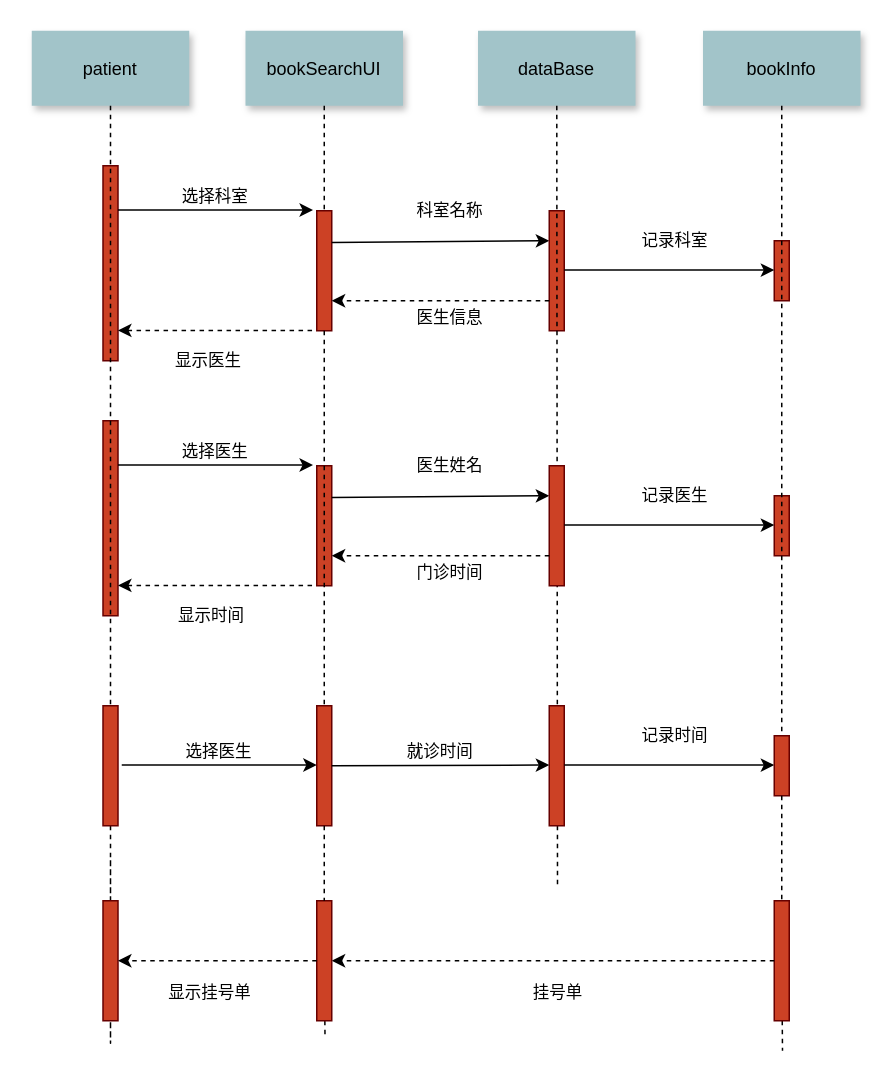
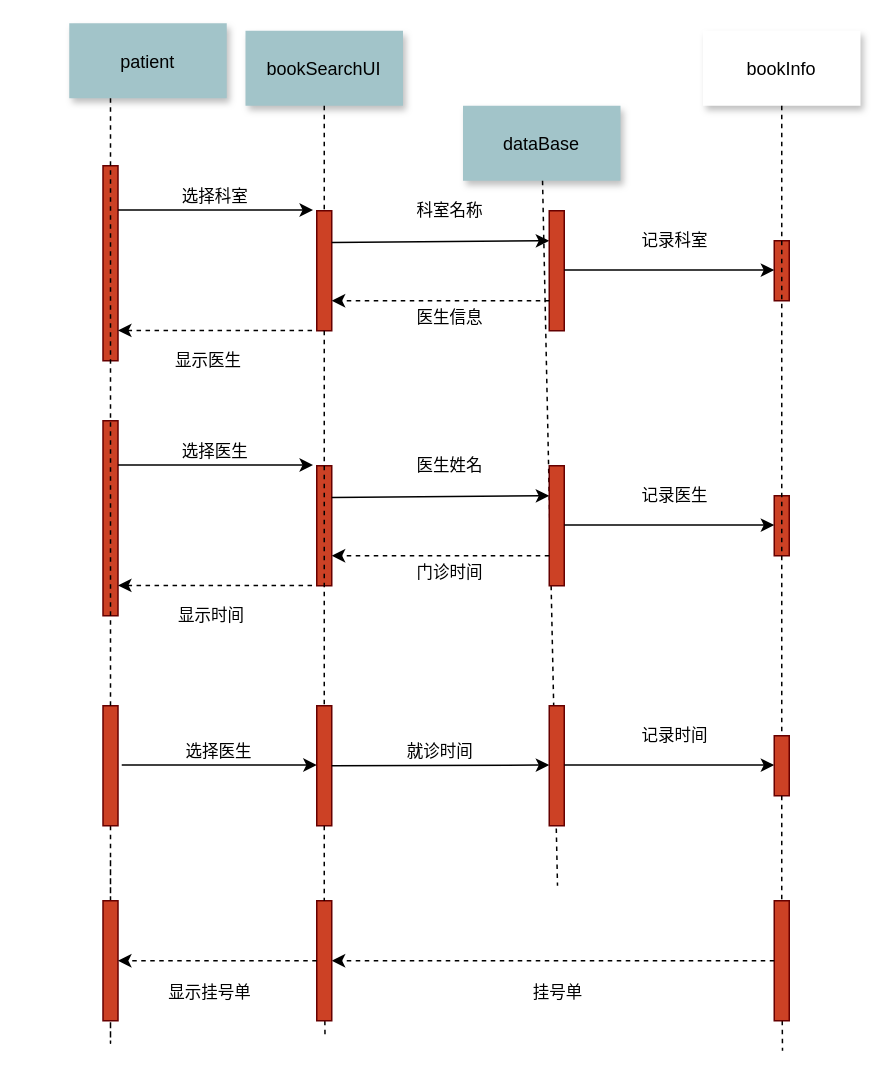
  <mxCell id="0" />
  <mxCell id="1" parent="0" />
  <mxCell id="2" value="" style="fillColor=#CC4125;strokeColor=#660000" parent="1" vertex="1"><mxGeometry x="68" y="110" width="10" height="130" as="geometry" /></mxCell>
- <mxCell id="3" value="patient" style="shadow=1;fillColor=#A2C4C9;strokeColor=none" parent="1" vertex="1"><mxGeometry x="20.5" y="20" width="105" height="50" as="geometry" /></mxCell>
+ <mxCell id="3" value="patient" style="shadow=1;fillColor=#A2C4C9;strokeColor=none" parent="1" vertex="1"><mxGeometry x="45.5" y="15" width="105" height="50" as="geometry" /></mxCell>
  <mxCell id="4" value="" style="fillColor=#CC4125;strokeColor=#660000" parent="1" vertex="1"><mxGeometry x="210.5" y="140" width="10" height="80" as="geometry" /></mxCell>
  <mxCell id="5" value="bookSearchUI" style="shadow=1;fillColor=#A2C4C9;strokeColor=none" parent="1" vertex="1"><mxGeometry x="163" y="20" width="105" height="50" as="geometry" /></mxCell>
  <mxCell id="6" value="" style="edgeStyle=none;endArrow=none;dashed=1" parent="1" source="5" target="4" edge="1"><mxGeometry x="272.335" y="165" width="100" height="100" as="geometry"><mxPoint x="215.259" y="70" as="sourcePoint" /><mxPoint x="215.576" y="125" as="targetPoint" /></mxGeometry></mxCell>
  <mxCell id="7" value="选择科室" style="edgeStyle=none;verticalLabelPosition=top;verticalAlign=bottom" parent="1" edge="1"><mxGeometry x="220" y="92" width="100" height="100" as="geometry"><mxPoint x="78" y="139.5" as="sourcePoint" /><mxPoint x="208" y="139.5" as="targetPoint" /></mxGeometry></mxCell>
  <mxCell id="8" value="" style="edgeStyle=none;verticalLabelPosition=top;verticalAlign=bottom;endArrow=none;startArrow=classic;dashed=1" parent="1" edge="1"><mxGeometry x="220" y="172.259" width="100" height="100" as="geometry"><mxPoint x="78" y="219.759" as="sourcePoint" /><mxPoint x="208" y="219.759" as="targetPoint" /></mxGeometry></mxCell>
  <mxCell id="9" value="显示医生" style="edgeLabel;html=1;align=center;verticalAlign=middle;resizable=0;points=[];" vertex="1" connectable="0" parent="8"><mxGeometry relative="1" as="geometry"><mxPoint x="-6" y="20" as="offset" /></mxGeometry></mxCell>
  <mxCell id="10" value="" style="edgeStyle=none;verticalLabelPosition=top;verticalAlign=bottom;entryX=0;entryY=0.25;entryDx=0;entryDy=0;" parent="1" edge="1" target="12"><mxGeometry width="100" height="100" as="geometry"><mxPoint x="220.5" y="161.206" as="sourcePoint" /><mxPoint x="548" y="160" as="targetPoint" /><mxPoint x="15" y="-11" as="offset" /></mxGeometry></mxCell>
  <mxCell id="11" value="科室名称" style="edgeLabel;html=1;align=center;verticalAlign=middle;resizable=0;points=[];" vertex="1" connectable="0" parent="10"><mxGeometry relative="1" as="geometry"><mxPoint x="5" y="-21" as="offset" /></mxGeometry></mxCell>
  <mxCell id="12" value="" style="fillColor=#CC4125;strokeColor=#660000" parent="1" vertex="1"><mxGeometry x="365.5" y="140.004" width="10" height="80" as="geometry" /></mxCell>
- <mxCell id="13" value="dataBase" style="shadow=1;fillColor=#A2C4C9;strokeColor=none" parent="1" vertex="1"><mxGeometry x="318" y="20" width="105" height="50" as="geometry" /></mxCell>
+ <mxCell id="13" value="dataBase" style="shadow=1;fillColor=#A2C4C9;strokeColor=none" parent="1" vertex="1"><mxGeometry x="308" y="70" width="105" height="50" as="geometry" /></mxCell>
  <mxCell id="14" value="" style="edgeStyle=none;endArrow=none;dashed=1" parent="1" source="13" edge="1"><mxGeometry x="441.988" y="175.0" width="100" height="100" as="geometry"><mxPoint x="370.153" y="70" as="sourcePoint" /><mxPoint x="371" y="590" as="targetPoint" /></mxGeometry></mxCell>
- <mxCell id="15" value="bookInfo" style="shadow=1;fillColor=#A2C4C9;strokeColor=none" parent="1" vertex="1"><mxGeometry x="468" y="20" width="105" height="50" as="geometry" /></mxCell>
+ <mxCell id="15" value="bookInfo" style="shadow=1;fillColor=#ffffff;strokeColor=none;" parent="1" vertex="1"><mxGeometry x="468" y="20" width="105" height="50" as="geometry" /></mxCell>
  <mxCell id="16" value="" style="edgeStyle=none;endArrow=none;dashed=1;startArrow=none;" parent="1" source="48" edge="1"><mxGeometry x="577.335" y="165" width="100" height="100" as="geometry"><mxPoint x="520.259" y="70" as="sourcePoint" /><mxPoint x="521" y="700" as="targetPoint" /></mxGeometry></mxCell>
  <mxCell id="17" value="" style="edgeStyle=elbowEdgeStyle;elbow=horizontal;endArrow=none;dashed=1;startArrow=none;" parent="1" source="41" edge="1"><mxGeometry x="230.0" y="310" width="100" height="100" as="geometry"><mxPoint x="98" y="370" as="sourcePoint" /><mxPoint x="73" y="570.571" as="targetPoint" /><Array as="points"><mxPoint x="73" y="700" /></Array></mxGeometry></mxCell>
  <mxCell id="18" value="" style="edgeStyle=none;endArrow=none;dashed=1;startArrow=none;" parent="1" source="52" edge="1"><mxGeometry x="376.571" y="339.697" width="100" height="100" as="geometry"><mxPoint x="319.736" y="244.697" as="sourcePoint" /><mxPoint x="216" y="690" as="targetPoint" /></mxGeometry></mxCell>
  <mxCell id="19" value="" style="fillColor=#CC4125;strokeColor=#660000" vertex="1" parent="1"><mxGeometry x="515.5" y="160.004" width="10" height="40" as="geometry" /></mxCell>
  <mxCell id="20" value="" style="endArrow=classic;html=1;rounded=0;entryX=1;entryY=0.75;entryDx=0;entryDy=0;exitX=0;exitY=0.75;exitDx=0;exitDy=0;dashed=1;" edge="1" parent="1" source="12" target="4"><mxGeometry width="50" height="50" relative="1" as="geometry"><mxPoint x="338" y="240" as="sourcePoint" /><mxPoint x="388" y="190" as="targetPoint" /></mxGeometry></mxCell>
  <mxCell id="21" value="医生信息" style="edgeLabel;html=1;align=center;verticalAlign=middle;resizable=0;points=[];" vertex="1" connectable="0" parent="20"><mxGeometry x="-0.062" y="3" relative="1" as="geometry"><mxPoint x="1" y="7" as="offset" /></mxGeometry></mxCell>
  <mxCell id="22" value="" style="endArrow=classic;html=1;rounded=0;entryX=0;entryY=0.5;entryDx=0;entryDy=0;exitX=1;exitY=0.5;exitDx=0;exitDy=0;" edge="1" parent="1"><mxGeometry width="50" height="50" relative="1" as="geometry"><mxPoint x="375.5" y="179.584" as="sourcePoint" /><mxPoint x="515.5" y="179.584" as="targetPoint" /></mxGeometry></mxCell>
  <mxCell id="23" value="记录科室" style="edgeLabel;html=1;align=center;verticalAlign=middle;resizable=0;points=[];" vertex="1" connectable="0" parent="22"><mxGeometry x="0.111" y="1" relative="1" as="geometry"><mxPoint x="-5" y="-19" as="offset" /></mxGeometry></mxCell>
  <mxCell id="24" value="" style="fillColor=#CC4125;strokeColor=#660000" vertex="1" parent="1"><mxGeometry x="68" y="280" width="10" height="130" as="geometry" /></mxCell>
  <mxCell id="25" value="" style="fillColor=#CC4125;strokeColor=#660000" vertex="1" parent="1"><mxGeometry x="210.5" y="310" width="10" height="80" as="geometry" /></mxCell>
  <mxCell id="26" value="选择医生" style="edgeStyle=none;verticalLabelPosition=top;verticalAlign=bottom" edge="1" parent="1"><mxGeometry x="220" y="262" width="100" height="100" as="geometry"><mxPoint x="78" y="309.5" as="sourcePoint" /><mxPoint x="208" y="309.5" as="targetPoint" /></mxGeometry></mxCell>
  <mxCell id="27" value="" style="edgeStyle=none;verticalLabelPosition=top;verticalAlign=bottom;endArrow=none;startArrow=classic;dashed=1" edge="1" parent="1"><mxGeometry x="220" y="342.259" width="100" height="100" as="geometry"><mxPoint x="78" y="389.759" as="sourcePoint" /><mxPoint x="208" y="389.759" as="targetPoint" /></mxGeometry></mxCell>
  <mxCell id="28" value="显示时间" style="edgeLabel;html=1;align=center;verticalAlign=middle;resizable=0;points=[];" vertex="1" connectable="0" parent="27"><mxGeometry relative="1" as="geometry"><mxPoint x="-4" y="20" as="offset" /></mxGeometry></mxCell>
  <mxCell id="29" value="" style="edgeStyle=none;verticalLabelPosition=top;verticalAlign=bottom;entryX=0;entryY=0.25;entryDx=0;entryDy=0;" edge="1" parent="1" target="31"><mxGeometry y="170" width="100" height="100" as="geometry"><mxPoint x="220.5" y="331.206" as="sourcePoint" /><mxPoint x="548" y="330" as="targetPoint" /><mxPoint x="15" y="-11" as="offset" /></mxGeometry></mxCell>
  <mxCell id="30" value="医生姓名" style="edgeLabel;html=1;align=center;verticalAlign=middle;resizable=0;points=[];" vertex="1" connectable="0" parent="29"><mxGeometry relative="1" as="geometry"><mxPoint x="5" y="-21" as="offset" /></mxGeometry></mxCell>
  <mxCell id="31" value="" style="fillColor=#CC4125;strokeColor=#660000" vertex="1" parent="1"><mxGeometry x="365.5" y="310.004" width="10" height="80" as="geometry" /></mxCell>
  <mxCell id="32" value="" style="fillColor=#CC4125;strokeColor=#660000" vertex="1" parent="1"><mxGeometry x="515.5" y="330.004" width="10" height="40" as="geometry" /></mxCell>
  <mxCell id="33" value="" style="endArrow=classic;html=1;rounded=0;entryX=1;entryY=0.75;entryDx=0;entryDy=0;exitX=0;exitY=0.75;exitDx=0;exitDy=0;dashed=1;" edge="1" parent="1" source="31" target="25"><mxGeometry width="50" height="50" relative="1" as="geometry"><mxPoint x="338" y="410" as="sourcePoint" /><mxPoint x="388" y="360" as="targetPoint" /></mxGeometry></mxCell>
  <mxCell id="34" value="门诊时间" style="edgeLabel;html=1;align=center;verticalAlign=middle;resizable=0;points=[];" vertex="1" connectable="0" parent="33"><mxGeometry x="-0.062" y="3" relative="1" as="geometry"><mxPoint x="1" y="7" as="offset" /></mxGeometry></mxCell>
  <mxCell id="35" value="" style="endArrow=classic;html=1;rounded=0;entryX=0;entryY=0.5;entryDx=0;entryDy=0;exitX=1;exitY=0.5;exitDx=0;exitDy=0;" edge="1" parent="1"><mxGeometry width="50" height="50" relative="1" as="geometry"><mxPoint x="375.5" y="349.584" as="sourcePoint" /><mxPoint x="515.5" y="349.584" as="targetPoint" /></mxGeometry></mxCell>
  <mxCell id="36" value="记录医生" style="edgeLabel;html=1;align=center;verticalAlign=middle;resizable=0;points=[];" vertex="1" connectable="0" parent="35"><mxGeometry x="0.111" y="1" relative="1" as="geometry"><mxPoint x="-5" y="-19" as="offset" /></mxGeometry></mxCell>
  <mxCell id="37" value="选择医生" style="edgeStyle=none;verticalLabelPosition=top;verticalAlign=bottom" edge="1" parent="1"><mxGeometry x="222.5" y="462" width="100" height="100" as="geometry"><mxPoint x="80.5" y="509.5" as="sourcePoint" /><mxPoint x="210.5" y="509.5" as="targetPoint" /></mxGeometry></mxCell>
  <mxCell id="38" value="" style="fillColor=#CC4125;strokeColor=#660000" vertex="1" parent="1"><mxGeometry x="365.5" y="470.004" width="10" height="80" as="geometry" /></mxCell>
  <mxCell id="39" value="" style="endArrow=classic;html=1;rounded=0;entryX=0;entryY=0.5;entryDx=0;entryDy=0;exitX=1;exitY=0.5;exitDx=0;exitDy=0;" edge="1" parent="1"><mxGeometry width="50" height="50" relative="1" as="geometry"><mxPoint x="375.5" y="509.584" as="sourcePoint" /><mxPoint x="515.5" y="509.584" as="targetPoint" /></mxGeometry></mxCell>
  <mxCell id="40" value="记录时间" style="edgeLabel;html=1;align=center;verticalAlign=middle;resizable=0;points=[];" vertex="1" connectable="0" parent="39"><mxGeometry x="0.111" y="1" relative="1" as="geometry"><mxPoint x="-5" y="-19" as="offset" /></mxGeometry></mxCell>
  <mxCell id="41" value="" style="fillColor=#CC4125;strokeColor=#660000" vertex="1" parent="1"><mxGeometry x="68" y="470" width="10" height="80" as="geometry" /></mxCell>
  <mxCell id="42" value="" style="edgeStyle=elbowEdgeStyle;elbow=horizontal;endArrow=none;dashed=1" edge="1" parent="1" source="3" target="41"><mxGeometry x="230.0" y="310" width="100" height="100" as="geometry"><mxPoint x="73" y="70" as="sourcePoint" /><mxPoint x="73" y="570.571" as="targetPoint" /></mxGeometry></mxCell>
  <mxCell id="43" value="" style="fillColor=#CC4125;strokeColor=#660000" vertex="1" parent="1"><mxGeometry x="210.5" y="470" width="10" height="80" as="geometry" /></mxCell>
  <mxCell id="44" value="" style="edgeStyle=none;endArrow=none;dashed=1" edge="1" parent="1" source="4" target="43"><mxGeometry x="376.571" y="339.697" width="100" height="100" as="geometry"><mxPoint x="215.551" y="220" as="sourcePoint" /><mxPoint x="216" y="570" as="targetPoint" /></mxGeometry></mxCell>
  <mxCell id="45" value="" style="fillColor=#CC4125;strokeColor=#660000" vertex="1" parent="1"><mxGeometry x="515.5" y="490" width="10" height="40" as="geometry" /></mxCell>
  <mxCell id="46" value="" style="edgeStyle=none;endArrow=none;dashed=1" edge="1" parent="1" source="15" target="45"><mxGeometry x="577.335" y="165" width="100" height="100" as="geometry"><mxPoint x="520.524" y="70" as="sourcePoint" /><mxPoint x="521" y="570" as="targetPoint" /></mxGeometry></mxCell>
  <mxCell id="47" value="就诊时间" style="edgeStyle=none;verticalLabelPosition=top;verticalAlign=bottom;exitX=1;exitY=0.5;exitDx=0;exitDy=0;" edge="1" parent="1" source="43"><mxGeometry x="377.5" y="462" width="100" height="100" as="geometry"><mxPoint x="235.5" y="509.5" as="sourcePoint" /><mxPoint x="365.5" y="509.5" as="targetPoint" /></mxGeometry></mxCell>
  <mxCell id="48" value="" style="fillColor=#CC4125;strokeColor=#660000" vertex="1" parent="1"><mxGeometry x="515.5" y="600.004" width="10" height="80" as="geometry" /></mxCell>
  <mxCell id="49" value="" style="edgeStyle=none;endArrow=none;dashed=1;startArrow=none;" edge="1" parent="1" source="45" target="48"><mxGeometry x="577.335" y="165" width="100" height="100" as="geometry"><mxPoint x="520.605" y="550.004" as="sourcePoint" /><mxPoint x="521" y="700" as="targetPoint" /></mxGeometry></mxCell>
  <mxCell id="50" value="" style="endArrow=classic;html=1;rounded=0;exitX=0;exitY=0.5;exitDx=0;exitDy=0;entryX=1;entryY=0.5;entryDx=0;entryDy=0;dashed=1;" edge="1" parent="1" source="48" target="52"><mxGeometry width="50" height="50" relative="1" as="geometry"><mxPoint x="278" y="520" as="sourcePoint" /><mxPoint x="328" y="470" as="targetPoint" /></mxGeometry></mxCell>
  <mxCell id="51" value="挂号单" style="edgeLabel;html=1;align=center;verticalAlign=middle;resizable=0;points=[];" vertex="1" connectable="0" parent="50"><mxGeometry x="0.08" relative="1" as="geometry"><mxPoint x="14" y="20" as="offset" /></mxGeometry></mxCell>
  <mxCell id="52" value="" style="fillColor=#CC4125;strokeColor=#660000" vertex="1" parent="1"><mxGeometry x="210.5" y="600" width="10" height="80" as="geometry" /></mxCell>
  <mxCell id="53" value="" style="edgeStyle=none;endArrow=none;dashed=1;startArrow=none;" edge="1" parent="1" source="43" target="52"><mxGeometry x="376.571" y="339.697" width="100" height="100" as="geometry"><mxPoint x="215.611" y="550" as="sourcePoint" /><mxPoint x="216" y="690" as="targetPoint" /></mxGeometry></mxCell>
  <mxCell id="54" value="" style="fillColor=#CC4125;strokeColor=#660000" vertex="1" parent="1"><mxGeometry x="68" y="600" width="10" height="80" as="geometry" /></mxCell>
  <mxCell id="55" value="" style="endArrow=classic;html=1;rounded=0;dashed=1;entryX=1;entryY=0.5;entryDx=0;entryDy=0;exitX=0;exitY=0.5;exitDx=0;exitDy=0;" edge="1" parent="1" source="52" target="54"><mxGeometry width="50" height="50" relative="1" as="geometry"><mxPoint x="278" y="520" as="sourcePoint" /><mxPoint x="328" y="470" as="targetPoint" /></mxGeometry></mxCell>
  <mxCell id="56" value="显示挂号单" style="edgeLabel;html=1;align=center;verticalAlign=middle;resizable=0;points=[];" vertex="1" connectable="0" parent="55"><mxGeometry x="0.288" relative="1" as="geometry"><mxPoint x="13" y="20" as="offset" /></mxGeometry></mxCell>
